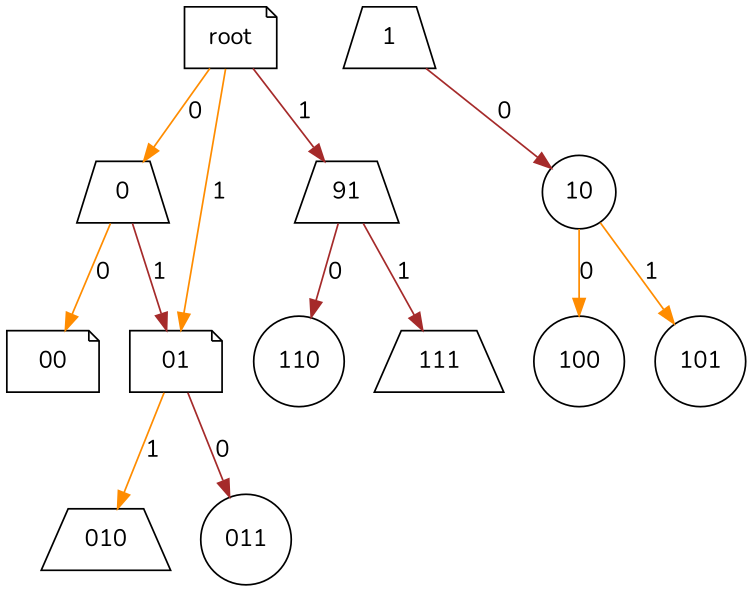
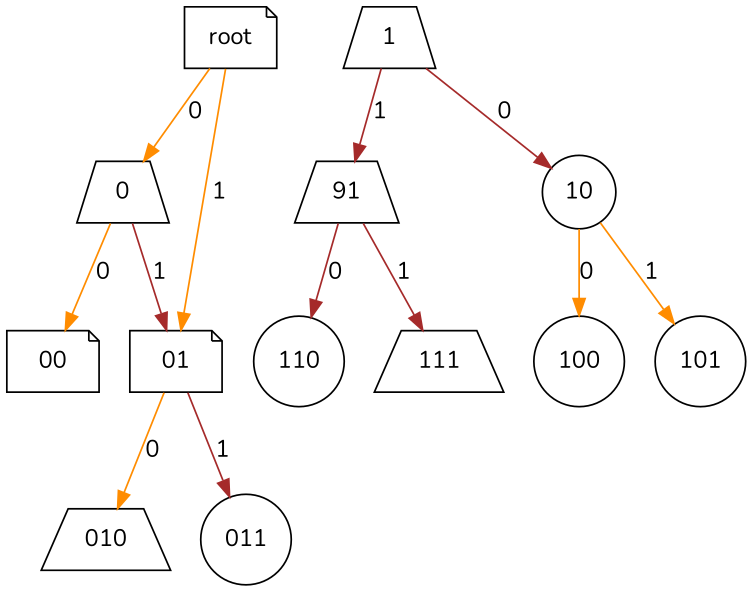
  digraph {
    fontname=Nunito
    node [fontname=Nunito shape=trapezium]
    edge [color=darkorange fontname=Nunito]
    n1 [label=0]
    n2 [label=00 shape=note]
    n3 [label=01 shape=note]
    root [shape=note]
    n5 [label=1]
    n6 [label=10 shape=circle]
    n7 [label=91]
    n8 [label=010]
    n9 [label=011 shape=circle]
    n10 [label=100 shape=circle]
    n11 [label=101 shape=circle]
    n12 [label=110 shape=circle]
    n13 [label=111]
    n1 -> n2 [label=0]
    n1 -> n3 [color=brown label=1]
-   n3 -> n8 [label=1]
-   n3 -> n9 [color=brown label=0]
+   n3 -> n8 [label=0]
+   n3 -> n9 [color=brown label=1]
    root -> n1 [label=0]
    root -> n3 [label=1]
    n5 -> n6 [color=brown label=0]
-   root -> n7 [color=brown label=1]
+   n5 -> n7 [color=brown label=1]
    n6 -> n10 [label=0]
    n6 -> n11 [label=1]
    n7 -> n12 [color=brown label=0]
    n7 -> n13 [color=brown label=1]
  }
